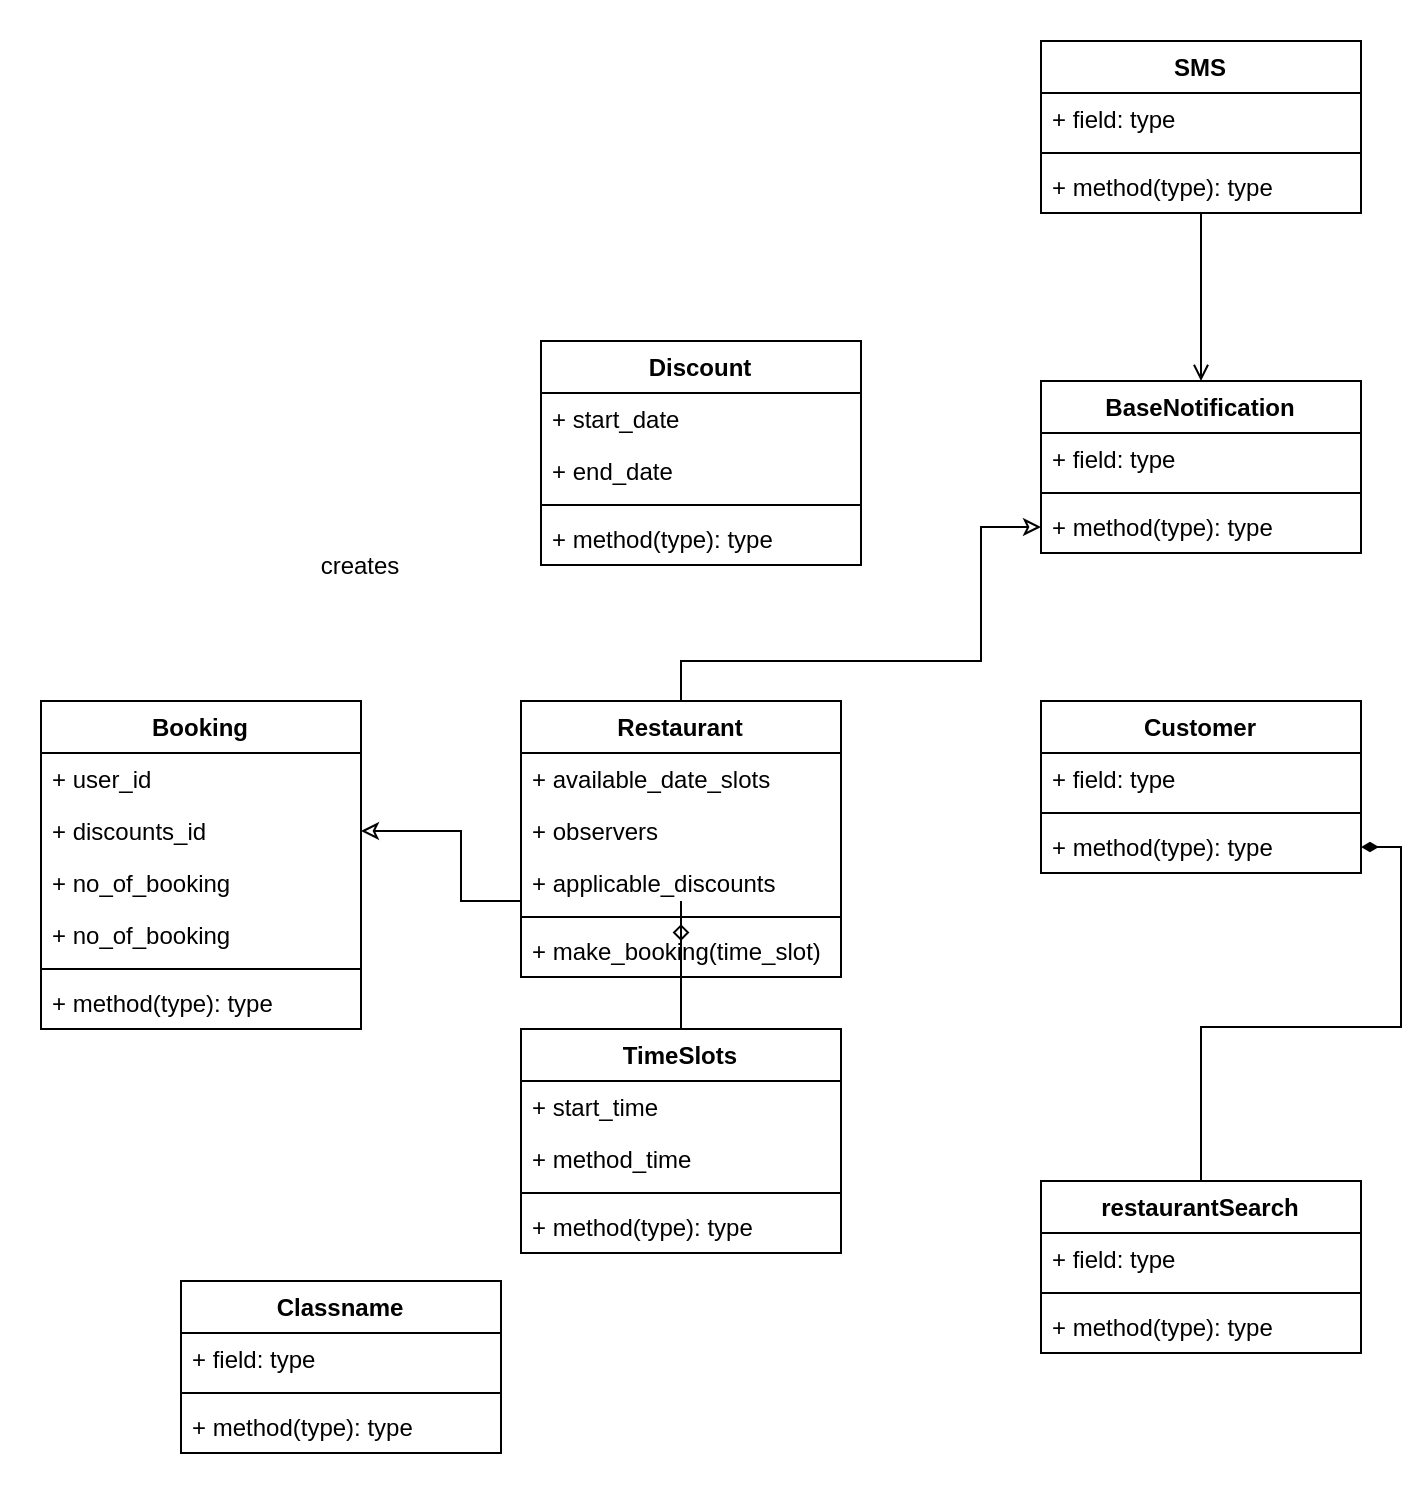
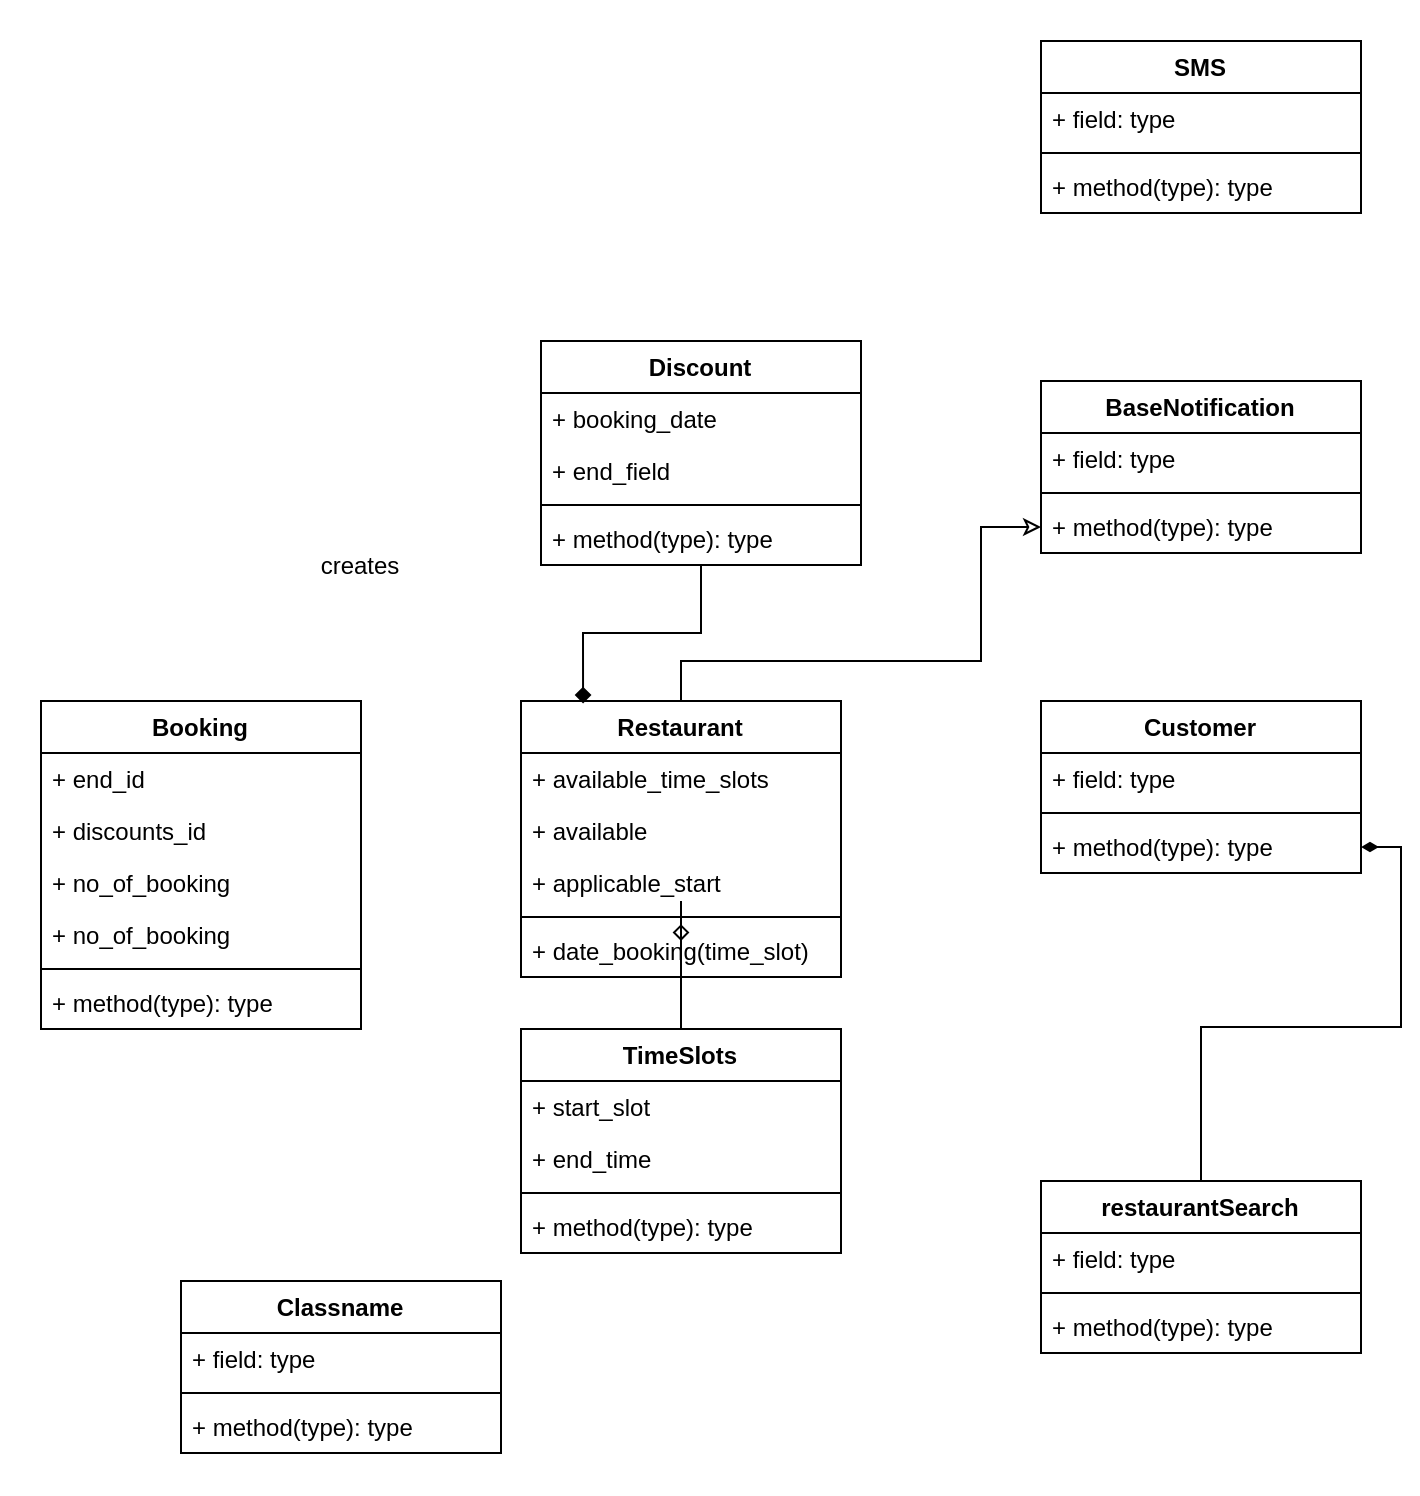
  <mxCell id="0" />
  <mxCell id="1" parent="0" />
  <mxCell id="2" value="Classname" style="swimlane;fontStyle=1;align=center;verticalAlign=top;childLayout=stackLayout;horizontal=1;startSize=26;horizontalStack=0;resizeParent=1;resizeParentMax=0;resizeLast=0;collapsible=1;marginBottom=0;" vertex="1" parent="1"><mxGeometry x="90" y="640" width="160" height="86" as="geometry" /></mxCell>
  <mxCell id="3" value="+ field: type" style="text;strokeColor=none;fillColor=none;align=left;verticalAlign=top;spacingLeft=4;spacingRight=4;overflow=hidden;rotatable=0;points=[[0,0.5],[1,0.5]];portConstraint=eastwest;" vertex="1" parent="2"><mxGeometry y="26" width="160" height="26" as="geometry" /></mxCell>
  <mxCell id="4" value="" style="line;strokeWidth=1;fillColor=none;align=left;verticalAlign=middle;spacingTop=-1;spacingLeft=3;spacingRight=3;rotatable=0;labelPosition=right;points=[];portConstraint=eastwest;" vertex="1" parent="2"><mxGeometry y="52" width="160" height="8" as="geometry" /></mxCell>
  <mxCell id="5" value="+ method(type): type" style="text;strokeColor=none;fillColor=none;align=left;verticalAlign=top;spacingLeft=4;spacingRight=4;overflow=hidden;rotatable=0;points=[[0,0.5],[1,0.5]];portConstraint=eastwest;" vertex="1" parent="2"><mxGeometry y="60" width="160" height="26" as="geometry" /></mxCell>
  <mxCell id="6" value="Booking" style="swimlane;fontStyle=1;align=center;verticalAlign=top;childLayout=stackLayout;horizontal=1;startSize=26;horizontalStack=0;resizeParent=1;resizeParentMax=0;resizeLast=0;collapsible=1;marginBottom=0;" vertex="1" parent="1"><mxGeometry x="20" y="350" width="160" height="164" as="geometry" /></mxCell>
- <mxCell id="7" value="+ user_id&#10;" style="text;strokeColor=none;fillColor=none;align=left;verticalAlign=top;spacingLeft=4;spacingRight=4;overflow=hidden;rotatable=0;points=[[0,0.5],[1,0.5]];portConstraint=eastwest;" vertex="1" parent="6"><mxGeometry y="26" width="160" height="26" as="geometry" /></mxCell>
+ <mxCell id="7" value="+ end_id&#10;" style="text;strokeColor=none;fillColor=none;align=left;verticalAlign=top;spacingLeft=4;spacingRight=4;overflow=hidden;rotatable=0;points=[[0,0.5],[1,0.5]];portConstraint=eastwest;" vertex="1" parent="6"><mxGeometry y="26" width="160" height="26" as="geometry" /></mxCell>
  <mxCell id="8" value="+ discounts_id&#10;" style="text;strokeColor=none;fillColor=none;align=left;verticalAlign=top;spacingLeft=4;spacingRight=4;overflow=hidden;rotatable=0;points=[[0,0.5],[1,0.5]];portConstraint=eastwest;" vertex="1" parent="6"><mxGeometry y="52" width="160" height="26" as="geometry" /></mxCell>
  <mxCell id="9" value="+ no_of_booking&#10;&#10;" style="text;strokeColor=none;fillColor=none;align=left;verticalAlign=top;spacingLeft=4;spacingRight=4;overflow=hidden;rotatable=0;points=[[0,0.5],[1,0.5]];portConstraint=eastwest;" vertex="1" parent="6"><mxGeometry y="78" width="160" height="26" as="geometry" /></mxCell>
  <mxCell id="10" value="+ no_of_booking&#10;&#10;" style="text;strokeColor=none;fillColor=none;align=left;verticalAlign=top;spacingLeft=4;spacingRight=4;overflow=hidden;rotatable=0;points=[[0,0.5],[1,0.5]];portConstraint=eastwest;" vertex="1" parent="6"><mxGeometry y="104" width="160" height="26" as="geometry" /></mxCell>
  <mxCell id="11" value="" style="line;strokeWidth=1;fillColor=none;align=left;verticalAlign=middle;spacingTop=-1;spacingLeft=3;spacingRight=3;rotatable=0;labelPosition=right;points=[];portConstraint=eastwest;" vertex="1" parent="6"><mxGeometry y="130" width="160" height="8" as="geometry" /></mxCell>
  <mxCell id="12" value="+ method(type): type" style="text;strokeColor=none;fillColor=none;align=left;verticalAlign=top;spacingLeft=4;spacingRight=4;overflow=hidden;rotatable=0;points=[[0,0.5],[1,0.5]];portConstraint=eastwest;" vertex="1" parent="6"><mxGeometry y="138" width="160" height="26" as="geometry" /></mxCell>
  <mxCell id="13" style="edgeStyle=orthogonalEdgeStyle;rounded=0;orthogonalLoop=1;jettySize=auto;html=1;endArrow=classic;endFill=0;" edge="1" parent="1" source="15" target="39"><mxGeometry relative="1" as="geometry"><Array as="points"><mxPoint x="340" y="330" /><mxPoint x="490" y="330" /><mxPoint x="490" y="263" /></Array></mxGeometry></mxCell>
- <mxCell id="14" style="edgeStyle=orthogonalEdgeStyle;rounded=0;orthogonalLoop=1;jettySize=auto;html=1;entryX=1;entryY=0.5;entryDx=0;entryDy=0;endArrow=classic;endFill=0;" edge="1" parent="1" source="15" target="8"><mxGeometry relative="1" as="geometry"><Array as="points"><mxPoint x="230" y="450" /><mxPoint x="230" y="415" /></Array></mxGeometry></mxCell>
  <mxCell id="15" value="Restaurant" style="swimlane;fontStyle=1;align=center;verticalAlign=top;childLayout=stackLayout;horizontal=1;startSize=26;horizontalStack=0;resizeParent=1;resizeParentMax=0;resizeLast=0;collapsible=1;marginBottom=0;" vertex="1" parent="1"><mxGeometry x="260" y="350" width="160" height="138" as="geometry" /></mxCell>
- <mxCell id="16" value="+ available_date_slots" style="text;strokeColor=none;fillColor=none;align=left;verticalAlign=top;spacingLeft=4;spacingRight=4;overflow=hidden;rotatable=0;points=[[0,0.5],[1,0.5]];portConstraint=eastwest;" vertex="1" parent="15"><mxGeometry y="26" width="160" height="26" as="geometry" /></mxCell>
- <mxCell id="17" value="+ observers" style="text;strokeColor=none;fillColor=none;align=left;verticalAlign=top;spacingLeft=4;spacingRight=4;overflow=hidden;rotatable=0;points=[[0,0.5],[1,0.5]];portConstraint=eastwest;" vertex="1" parent="15"><mxGeometry y="52" width="160" height="26" as="geometry" /></mxCell>
- <mxCell id="18" value="+ applicable_discounts" style="text;strokeColor=none;fillColor=none;align=left;verticalAlign=top;spacingLeft=4;spacingRight=4;overflow=hidden;rotatable=0;points=[[0,0.5],[1,0.5]];portConstraint=eastwest;" vertex="1" parent="15"><mxGeometry y="78" width="160" height="26" as="geometry" /></mxCell>
+ <mxCell id="16" value="+ available_time_slots" style="text;strokeColor=none;fillColor=none;align=left;verticalAlign=top;spacingLeft=4;spacingRight=4;overflow=hidden;rotatable=0;points=[[0,0.5],[1,0.5]];portConstraint=eastwest;" vertex="1" parent="15"><mxGeometry y="26" width="160" height="26" as="geometry" /></mxCell>
+ <mxCell id="17" value="+ available" style="text;strokeColor=none;fillColor=none;align=left;verticalAlign=top;spacingLeft=4;spacingRight=4;overflow=hidden;rotatable=0;points=[[0,0.5],[1,0.5]];portConstraint=eastwest;" vertex="1" parent="15"><mxGeometry y="52" width="160" height="26" as="geometry" /></mxCell>
+ <mxCell id="18" value="+ applicable_start" style="text;strokeColor=none;fillColor=none;align=left;verticalAlign=top;spacingLeft=4;spacingRight=4;overflow=hidden;rotatable=0;points=[[0,0.5],[1,0.5]];portConstraint=eastwest;" vertex="1" parent="15"><mxGeometry y="78" width="160" height="26" as="geometry" /></mxCell>
  <mxCell id="19" value="" style="line;strokeWidth=1;fillColor=none;align=left;verticalAlign=middle;spacingTop=-1;spacingLeft=3;spacingRight=3;rotatable=0;labelPosition=right;points=[];portConstraint=eastwest;" vertex="1" parent="15"><mxGeometry y="104" width="160" height="8" as="geometry" /></mxCell>
- <mxCell id="20" value="+ make_booking(time_slot)" style="text;strokeColor=none;fillColor=none;align=left;verticalAlign=top;spacingLeft=4;spacingRight=4;overflow=hidden;rotatable=0;points=[[0,0.5],[1,0.5]];portConstraint=eastwest;" vertex="1" parent="15"><mxGeometry y="112" width="160" height="26" as="geometry" /></mxCell>
+ <mxCell id="20" value="+ date_booking(time_slot)" style="text;strokeColor=none;fillColor=none;align=left;verticalAlign=top;spacingLeft=4;spacingRight=4;overflow=hidden;rotatable=0;points=[[0,0.5],[1,0.5]];portConstraint=eastwest;" vertex="1" parent="15"><mxGeometry y="112" width="160" height="26" as="geometry" /></mxCell>
  <mxCell id="21" value="Customer" style="swimlane;fontStyle=1;align=center;verticalAlign=top;childLayout=stackLayout;horizontal=1;startSize=26;horizontalStack=0;resizeParent=1;resizeParentMax=0;resizeLast=0;collapsible=1;marginBottom=0;" vertex="1" parent="1"><mxGeometry x="520" y="350" width="160" height="86" as="geometry" /></mxCell>
  <mxCell id="22" value="+ field: type" style="text;strokeColor=none;fillColor=none;align=left;verticalAlign=top;spacingLeft=4;spacingRight=4;overflow=hidden;rotatable=0;points=[[0,0.5],[1,0.5]];portConstraint=eastwest;" vertex="1" parent="21"><mxGeometry y="26" width="160" height="26" as="geometry" /></mxCell>
  <mxCell id="23" value="" style="line;strokeWidth=1;fillColor=none;align=left;verticalAlign=middle;spacingTop=-1;spacingLeft=3;spacingRight=3;rotatable=0;labelPosition=right;points=[];portConstraint=eastwest;" vertex="1" parent="21"><mxGeometry y="52" width="160" height="8" as="geometry" /></mxCell>
  <mxCell id="24" value="+ method(type): type" style="text;strokeColor=none;fillColor=none;align=left;verticalAlign=top;spacingLeft=4;spacingRight=4;overflow=hidden;rotatable=0;points=[[0,0.5],[1,0.5]];portConstraint=eastwest;" vertex="1" parent="21"><mxGeometry y="60" width="160" height="26" as="geometry" /></mxCell>
  <mxCell id="25" style="edgeStyle=orthogonalEdgeStyle;rounded=0;orthogonalLoop=1;jettySize=auto;html=1;endArrow=diamondThin;endFill=1;" edge="1" parent="1" source="26" target="24"><mxGeometry relative="1" as="geometry" /></mxCell>
  <mxCell id="26" value="restaurantSearch" style="swimlane;fontStyle=1;align=center;verticalAlign=top;childLayout=stackLayout;horizontal=1;startSize=26;horizontalStack=0;resizeParent=1;resizeParentMax=0;resizeLast=0;collapsible=1;marginBottom=0;" vertex="1" parent="1"><mxGeometry x="520" y="590" width="160" height="86" as="geometry" /></mxCell>
  <mxCell id="27" value="+ field: type" style="text;strokeColor=none;fillColor=none;align=left;verticalAlign=top;spacingLeft=4;spacingRight=4;overflow=hidden;rotatable=0;points=[[0,0.5],[1,0.5]];portConstraint=eastwest;" vertex="1" parent="26"><mxGeometry y="26" width="160" height="26" as="geometry" /></mxCell>
  <mxCell id="28" value="" style="line;strokeWidth=1;fillColor=none;align=left;verticalAlign=middle;spacingTop=-1;spacingLeft=3;spacingRight=3;rotatable=0;labelPosition=right;points=[];portConstraint=eastwest;" vertex="1" parent="26"><mxGeometry y="52" width="160" height="8" as="geometry" /></mxCell>
  <mxCell id="29" value="+ method(type): type" style="text;strokeColor=none;fillColor=none;align=left;verticalAlign=top;spacingLeft=4;spacingRight=4;overflow=hidden;rotatable=0;points=[[0,0.5],[1,0.5]];portConstraint=eastwest;" vertex="1" parent="26"><mxGeometry y="60" width="160" height="26" as="geometry" /></mxCell>
  <mxCell id="30" style="edgeStyle=orthogonalEdgeStyle;rounded=0;orthogonalLoop=1;jettySize=auto;html=1;endArrow=diamond;endFill=0;" edge="1" parent="1" source="31"><mxGeometry relative="1" as="geometry"><mxPoint x="340" y="470" as="targetPoint" /><Array as="points"><mxPoint x="340" y="450" /><mxPoint x="340" y="450" /></Array></mxGeometry></mxCell>
  <mxCell id="31" value="TimeSlots" style="swimlane;fontStyle=1;align=center;verticalAlign=top;childLayout=stackLayout;horizontal=1;startSize=26;horizontalStack=0;resizeParent=1;resizeParentMax=0;resizeLast=0;collapsible=1;marginBottom=0;" vertex="1" parent="1"><mxGeometry x="260" y="514" width="160" height="112" as="geometry" /></mxCell>
- <mxCell id="32" value="+ start_time&#10;" style="text;strokeColor=none;fillColor=none;align=left;verticalAlign=top;spacingLeft=4;spacingRight=4;overflow=hidden;rotatable=0;points=[[0,0.5],[1,0.5]];portConstraint=eastwest;" vertex="1" parent="31"><mxGeometry y="26" width="160" height="26" as="geometry" /></mxCell>
- <mxCell id="33" value="+ method_time" style="text;strokeColor=none;fillColor=none;align=left;verticalAlign=top;spacingLeft=4;spacingRight=4;overflow=hidden;rotatable=0;points=[[0,0.5],[1,0.5]];portConstraint=eastwest;" vertex="1" parent="31"><mxGeometry y="52" width="160" height="26" as="geometry" /></mxCell>
+ <mxCell id="32" value="+ start_slot&#10;" style="text;strokeColor=none;fillColor=none;align=left;verticalAlign=top;spacingLeft=4;spacingRight=4;overflow=hidden;rotatable=0;points=[[0,0.5],[1,0.5]];portConstraint=eastwest;" vertex="1" parent="31"><mxGeometry y="26" width="160" height="26" as="geometry" /></mxCell>
+ <mxCell id="33" value="+ end_time" style="text;strokeColor=none;fillColor=none;align=left;verticalAlign=top;spacingLeft=4;spacingRight=4;overflow=hidden;rotatable=0;points=[[0,0.5],[1,0.5]];portConstraint=eastwest;" vertex="1" parent="31"><mxGeometry y="52" width="160" height="26" as="geometry" /></mxCell>
  <mxCell id="34" value="" style="line;strokeWidth=1;fillColor=none;align=left;verticalAlign=middle;spacingTop=-1;spacingLeft=3;spacingRight=3;rotatable=0;labelPosition=right;points=[];portConstraint=eastwest;" vertex="1" parent="31"><mxGeometry y="78" width="160" height="8" as="geometry" /></mxCell>
  <mxCell id="35" value="+ method(type): type" style="text;strokeColor=none;fillColor=none;align=left;verticalAlign=top;spacingLeft=4;spacingRight=4;overflow=hidden;rotatable=0;points=[[0,0.5],[1,0.5]];portConstraint=eastwest;" vertex="1" parent="31"><mxGeometry y="86" width="160" height="26" as="geometry" /></mxCell>
  <mxCell id="36" value="BaseNotification" style="swimlane;fontStyle=1;align=center;verticalAlign=top;childLayout=stackLayout;horizontal=1;startSize=26;horizontalStack=0;resizeParent=1;resizeParentMax=0;resizeLast=0;collapsible=1;marginBottom=0;" vertex="1" parent="1"><mxGeometry x="520" y="190" width="160" height="86" as="geometry" /></mxCell>
  <mxCell id="37" value="+ field: type" style="text;strokeColor=none;fillColor=none;align=left;verticalAlign=top;spacingLeft=4;spacingRight=4;overflow=hidden;rotatable=0;points=[[0,0.5],[1,0.5]];portConstraint=eastwest;" vertex="1" parent="36"><mxGeometry y="26" width="160" height="26" as="geometry" /></mxCell>
  <mxCell id="38" value="" style="line;strokeWidth=1;fillColor=none;align=left;verticalAlign=middle;spacingTop=-1;spacingLeft=3;spacingRight=3;rotatable=0;labelPosition=right;points=[];portConstraint=eastwest;" vertex="1" parent="36"><mxGeometry y="52" width="160" height="8" as="geometry" /></mxCell>
  <mxCell id="39" value="+ method(type): type" style="text;strokeColor=none;fillColor=none;align=left;verticalAlign=top;spacingLeft=4;spacingRight=4;overflow=hidden;rotatable=0;points=[[0,0.5],[1,0.5]];portConstraint=eastwest;" vertex="1" parent="36"><mxGeometry y="60" width="160" height="26" as="geometry" /></mxCell>
  <mxCell id="40" value="creates" style="text;html=1;strokeColor=none;fillColor=none;align=center;verticalAlign=middle;whiteSpace=wrap;rounded=0;" vertex="1" parent="1"><mxGeometry x="160" y="273" width="40" height="20" as="geometry" /></mxCell>
+ <mxCell id="41" style="edgeStyle=orthogonalEdgeStyle;rounded=0;orthogonalLoop=1;jettySize=auto;html=1;entryX=0.194;entryY=0.009;entryDx=0;entryDy=0;entryPerimeter=0;endArrow=diamond;endFill=1;" edge="1" parent="1" source="42" target="15"><mxGeometry relative="1" as="geometry" /></mxCell>
  <mxCell id="42" value="Discount" style="swimlane;fontStyle=1;align=center;verticalAlign=top;childLayout=stackLayout;horizontal=1;startSize=26;horizontalStack=0;resizeParent=1;resizeParentMax=0;resizeLast=0;collapsible=1;marginBottom=0;" vertex="1" parent="1"><mxGeometry x="270" y="170" width="160" height="112" as="geometry" /></mxCell>
- <mxCell id="43" value="+ start_date&#10;" style="text;strokeColor=none;fillColor=none;align=left;verticalAlign=top;spacingLeft=4;spacingRight=4;overflow=hidden;rotatable=0;points=[[0,0.5],[1,0.5]];portConstraint=eastwest;" vertex="1" parent="42"><mxGeometry y="26" width="160" height="26" as="geometry" /></mxCell>
- <mxCell id="44" value="+ end_date" style="text;strokeColor=none;fillColor=none;align=left;verticalAlign=top;spacingLeft=4;spacingRight=4;overflow=hidden;rotatable=0;points=[[0,0.5],[1,0.5]];portConstraint=eastwest;" vertex="1" parent="42"><mxGeometry y="52" width="160" height="26" as="geometry" /></mxCell>
+ <mxCell id="43" value="+ booking_date&#10;" style="text;strokeColor=none;fillColor=none;align=left;verticalAlign=top;spacingLeft=4;spacingRight=4;overflow=hidden;rotatable=0;points=[[0,0.5],[1,0.5]];portConstraint=eastwest;" vertex="1" parent="42"><mxGeometry y="26" width="160" height="26" as="geometry" /></mxCell>
+ <mxCell id="44" value="+ end_field" style="text;strokeColor=none;fillColor=none;align=left;verticalAlign=top;spacingLeft=4;spacingRight=4;overflow=hidden;rotatable=0;points=[[0,0.5],[1,0.5]];portConstraint=eastwest;" vertex="1" parent="42"><mxGeometry y="52" width="160" height="26" as="geometry" /></mxCell>
  <mxCell id="45" value="" style="line;strokeWidth=1;fillColor=none;align=left;verticalAlign=middle;spacingTop=-1;spacingLeft=3;spacingRight=3;rotatable=0;labelPosition=right;points=[];portConstraint=eastwest;" vertex="1" parent="42"><mxGeometry y="78" width="160" height="8" as="geometry" /></mxCell>
  <mxCell id="46" value="+ method(type): type" style="text;strokeColor=none;fillColor=none;align=left;verticalAlign=top;spacingLeft=4;spacingRight=4;overflow=hidden;rotatable=0;points=[[0,0.5],[1,0.5]];portConstraint=eastwest;" vertex="1" parent="42"><mxGeometry y="86" width="160" height="26" as="geometry" /></mxCell>
- <mxCell id="47" style="edgeStyle=orthogonalEdgeStyle;rounded=0;orthogonalLoop=1;jettySize=auto;html=1;endArrow=open;endFill=0;" edge="1" parent="1" source="48" target="36"><mxGeometry relative="1" as="geometry" /></mxCell>
  <mxCell id="48" value="SMS" style="swimlane;fontStyle=1;align=center;verticalAlign=top;childLayout=stackLayout;horizontal=1;startSize=26;horizontalStack=0;resizeParent=1;resizeParentMax=0;resizeLast=0;collapsible=1;marginBottom=0;" vertex="1" parent="1"><mxGeometry x="520" y="20" width="160" height="86" as="geometry" /></mxCell>
  <mxCell id="49" value="+ field: type" style="text;strokeColor=none;fillColor=none;align=left;verticalAlign=top;spacingLeft=4;spacingRight=4;overflow=hidden;rotatable=0;points=[[0,0.5],[1,0.5]];portConstraint=eastwest;" vertex="1" parent="48"><mxGeometry y="26" width="160" height="26" as="geometry" /></mxCell>
  <mxCell id="50" value="" style="line;strokeWidth=1;fillColor=none;align=left;verticalAlign=middle;spacingTop=-1;spacingLeft=3;spacingRight=3;rotatable=0;labelPosition=right;points=[];portConstraint=eastwest;" vertex="1" parent="48"><mxGeometry y="52" width="160" height="8" as="geometry" /></mxCell>
  <mxCell id="51" value="+ method(type): type" style="text;strokeColor=none;fillColor=none;align=left;verticalAlign=top;spacingLeft=4;spacingRight=4;overflow=hidden;rotatable=0;points=[[0,0.5],[1,0.5]];portConstraint=eastwest;" vertex="1" parent="48"><mxGeometry y="60" width="160" height="26" as="geometry" /></mxCell>
